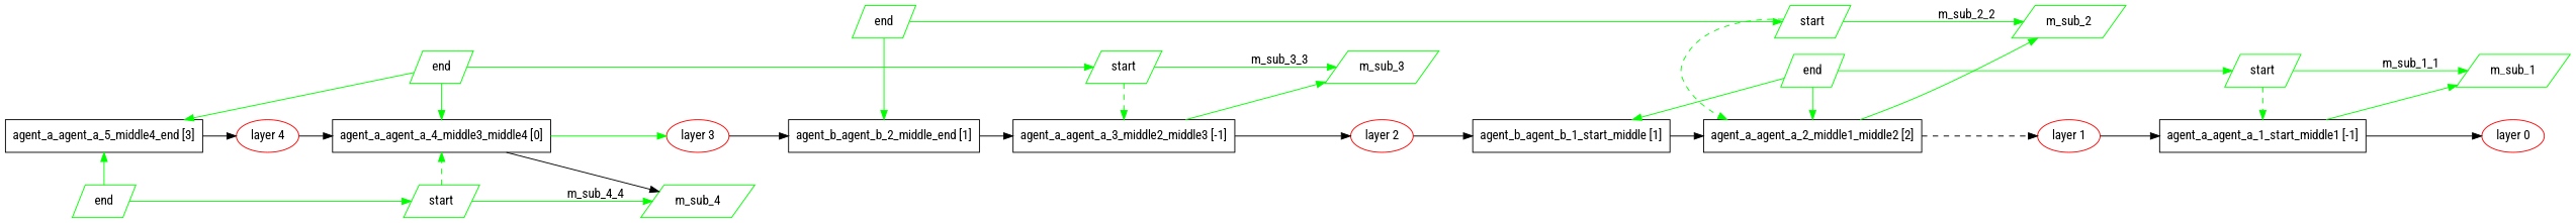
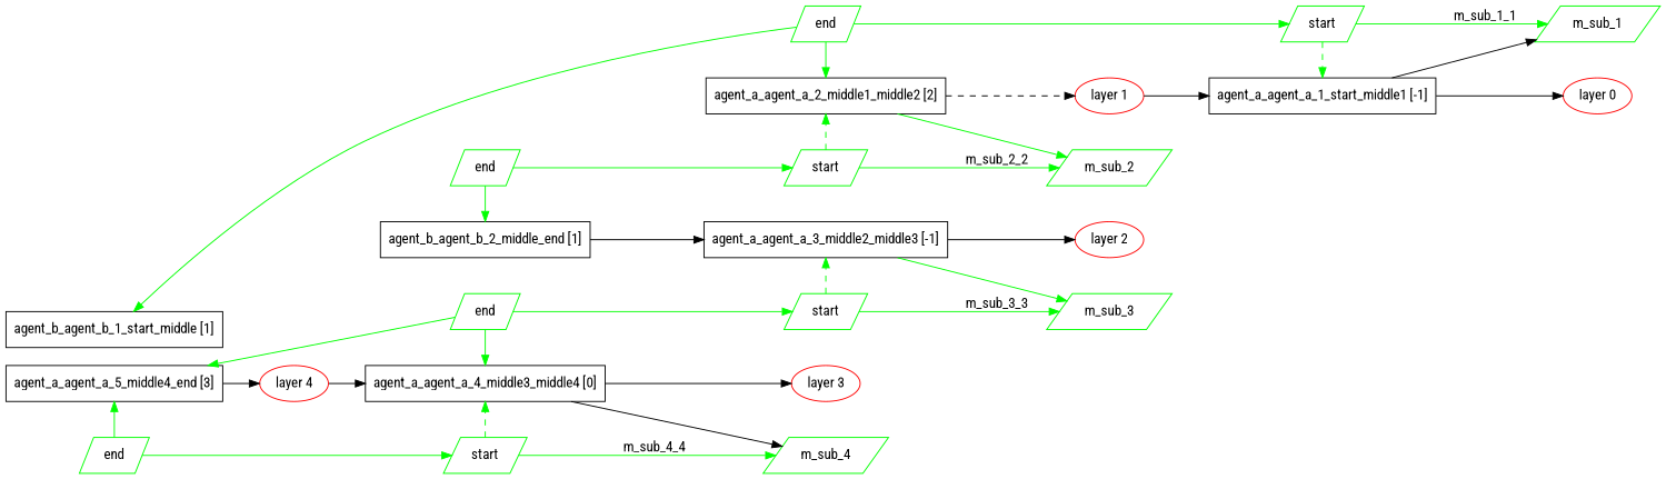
  digraph {
    fontname="Roboto Condensed"
    rankdir=LR
    node [fontname="Roboto Condensed" shape=parallelogram color="#00ff00"]
    edge [fontname="Roboto Condensed" color="#00ff00"]
    n1 [label="agent_a_agent_a_1_start_middle1 [-1]" shape=rect color=""]
    n2 [label=start]
    n3 [label="agent_a_agent_a_2_middle1_middle2 [2]" shape=rect color=""]
    n4 [label=end]
    n5 [label=start]
    n6 [label="agent_b_agent_b_2_middle_end [1]" shape=rect color=""]
    n7 [label=end]
    n8 [label="agent_a_agent_a_3_middle2_middle3 [-1]" shape=rect color=""]
    n9 [label=start]
    n10 [label="agent_a_agent_a_4_middle3_middle4 [0]" shape=rect color=""]
    n11 [label=end]
    n12 [label=start]
    n13 [label="agent_a_agent_a_5_middle4_end [3]" shape=rect color=""]
    n14 [label=end]
    n15 [color="#ff0000" label="layer 0" shape=""]
    n16 [label=m_sub_1]
    n17 [color="#ff0000" label="layer 1" shape=""]
    n18 [label=m_sub_2]
    n19 [label="agent_b_agent_b_1_start_middle [1]" shape=rect color=""]
    n20 [color="#ff0000" label="layer 2" shape=""]
    n21 [label=m_sub_3]
    n22 [color="#ff0000" label="layer 3" shape=""]
    n23 [label=m_sub_4]
    n24 [color="#ff0000" label="layer 4" shape=""]
    subgraph sub_1 {
      rank=same
      n1
      n2
    }
    subgraph sub_2 {
      rank=same
      n3
      n4
    }
    subgraph sub_3 {
      rank=same
      n3
      n5
    }
    subgraph sub_4 {
      rank=same
      n6
      n7
    }
    subgraph sub_5 {
      rank=same
      n8
      n9
    }
    subgraph sub_6 {
      rank=same
      n10
      n11
    }
    subgraph sub_7 {
      rank=same
      n10
      n12
    }
    subgraph sub_8 {
      rank=same
      n13
      n14
    }
    n1 -> n15 [color=""]
-   n1 -> n16 [constraint=false]
+   n1 -> n16 [color=black constraint=false]
    n2 -> n1 [constraint=false style=dashed]
    n2 -> n16 [label=m_sub_1_1]
    n3 -> n17 [style=dashed color=""]
    n3 -> n18 [constraint=false]
    n4 -> n2
    n4 -> n3 [constraint=false]
    n4 -> n19 [constraint=false]
    n5 -> n3 [constraint=false style=dashed]
    n5 -> n18 [label=m_sub_2_2]
    n6 -> n8 [color=""]
    n7 -> n5
    n7 -> n6 [constraint=false]
    n8 -> n20 [color=""]
    n8 -> n21 [constraint=false]
    n9 -> n8 [constraint=false style=dashed]
    n9 -> n21 [label=m_sub_3_3]
-   n10 -> n22
+   n10 -> n22 [color=""]
    n10 -> n23 [color=black constraint=false]
    n11 -> n9
    n11 -> n10 [constraint=false]
    n11 -> n13 [constraint=false]
    n12 -> n10 [constraint=false style=dashed]
    n12 -> n23 [label=m_sub_4_4]
    n13 -> n24 [color=""]
    n14 -> n12
    n14 -> n13 [constraint=false]
    n17 -> n1 [color=""]
-   n19 -> n3 [color=""]
-   n20 -> n19 [color=""]
-   n22 -> n6 [color=""]
    n24 -> n10 [color=""]
  }
